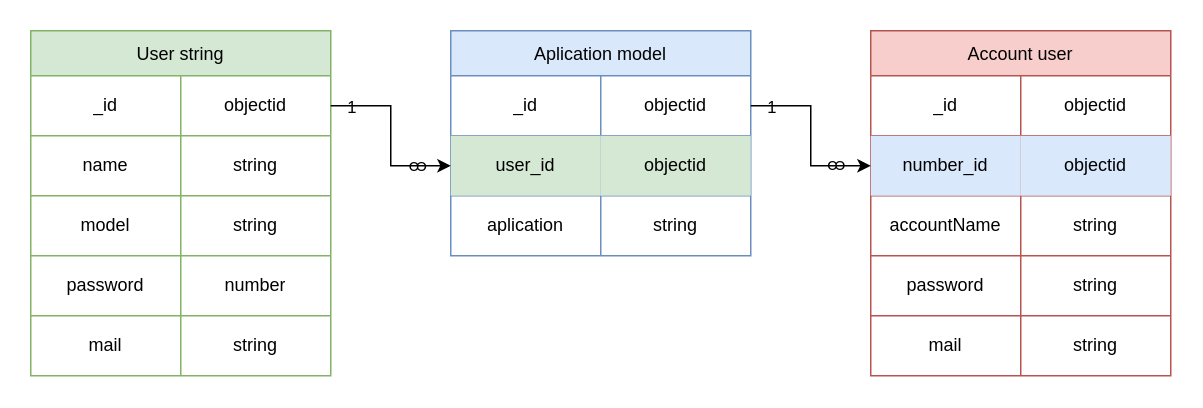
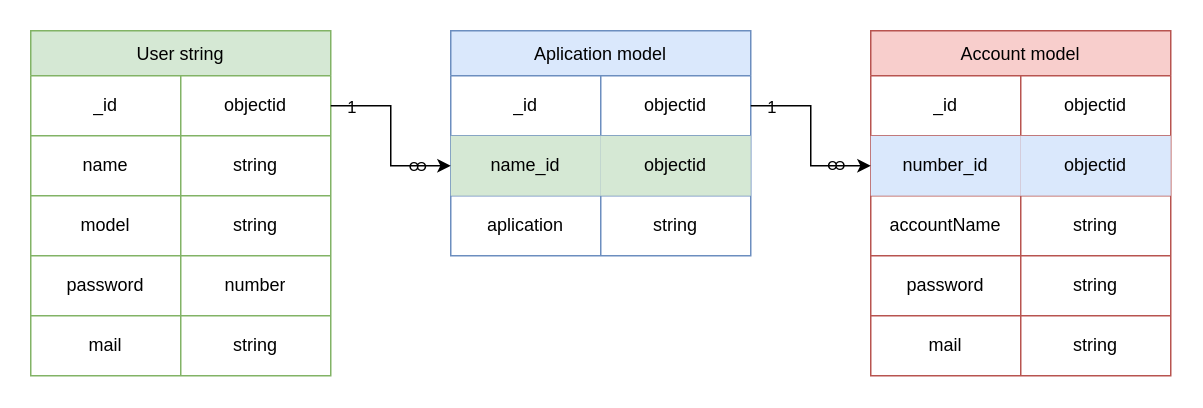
  <mxCell id="0" />
  <mxCell id="1" parent="0" />
  <mxCell id="2" value="User string" style="shape=table;startSize=30;container=1;collapsible=0;childLayout=tableLayout;labelBackgroundColor=none;fillColor=#d5e8d4;strokeColor=#82b366;" vertex="1" parent="1"><mxGeometry x="20" y="20" width="200" height="230" as="geometry" /></mxCell>
  <mxCell id="3" value="" style="shape=tableRow;horizontal=0;startSize=0;swimlaneHead=0;swimlaneBody=0;top=0;left=0;bottom=0;right=0;collapsible=0;dropTarget=0;fillColor=none;points=[[0,0.5],[1,0.5]];portConstraint=eastwest;labelBackgroundColor=none;" vertex="1" parent="2"><mxGeometry y="30" width="200" height="40" as="geometry" /></mxCell>
  <mxCell id="4" value="_id" style="shape=partialRectangle;html=1;whiteSpace=wrap;connectable=0;overflow=hidden;fillColor=none;top=0;left=0;bottom=0;right=0;pointerEvents=1;labelBackgroundColor=none;" vertex="1" parent="3"><mxGeometry width="100" height="40" as="geometry"><mxRectangle width="100" height="40" as="alternateBounds" /></mxGeometry></mxCell>
  <mxCell id="5" value="objectid" style="shape=partialRectangle;html=1;whiteSpace=wrap;connectable=0;overflow=hidden;fillColor=none;top=0;left=0;bottom=0;right=0;pointerEvents=1;labelBackgroundColor=none;" vertex="1" parent="3"><mxGeometry x="100" width="100" height="40" as="geometry"><mxRectangle width="100" height="40" as="alternateBounds" /></mxGeometry></mxCell>
  <mxCell id="6" value="" style="shape=tableRow;horizontal=0;startSize=0;swimlaneHead=0;swimlaneBody=0;top=0;left=0;bottom=0;right=0;collapsible=0;dropTarget=0;fillColor=none;points=[[0,0.5],[1,0.5]];portConstraint=eastwest;labelBackgroundColor=none;" vertex="1" parent="2"><mxGeometry y="70" width="200" height="40" as="geometry" /></mxCell>
  <mxCell id="7" value="name" style="shape=partialRectangle;html=1;whiteSpace=wrap;connectable=0;overflow=hidden;fillColor=none;top=0;left=0;bottom=0;right=0;pointerEvents=1;labelBackgroundColor=none;" vertex="1" parent="6"><mxGeometry width="100" height="40" as="geometry"><mxRectangle width="100" height="40" as="alternateBounds" /></mxGeometry></mxCell>
  <mxCell id="8" value="string" style="shape=partialRectangle;html=1;whiteSpace=wrap;connectable=0;overflow=hidden;fillColor=none;top=0;left=0;bottom=0;right=0;pointerEvents=1;labelBackgroundColor=none;" vertex="1" parent="6"><mxGeometry x="100" width="100" height="40" as="geometry"><mxRectangle width="100" height="40" as="alternateBounds" /></mxGeometry></mxCell>
  <mxCell id="9" value="" style="shape=tableRow;horizontal=0;startSize=0;swimlaneHead=0;swimlaneBody=0;top=0;left=0;bottom=0;right=0;collapsible=0;dropTarget=0;fillColor=none;points=[[0,0.5],[1,0.5]];portConstraint=eastwest;labelBackgroundColor=none;" vertex="1" parent="2"><mxGeometry y="110" width="200" height="40" as="geometry" /></mxCell>
  <mxCell id="10" value="model" style="shape=partialRectangle;html=1;whiteSpace=wrap;connectable=0;overflow=hidden;fillColor=none;top=0;left=0;bottom=0;right=0;pointerEvents=1;labelBackgroundColor=none;" vertex="1" parent="9"><mxGeometry width="100" height="40" as="geometry"><mxRectangle width="100" height="40" as="alternateBounds" /></mxGeometry></mxCell>
  <mxCell id="11" value="string" style="shape=partialRectangle;html=1;whiteSpace=wrap;connectable=0;overflow=hidden;fillColor=none;top=0;left=0;bottom=0;right=0;pointerEvents=1;labelBackgroundColor=none;" vertex="1" parent="9"><mxGeometry x="100" width="100" height="40" as="geometry"><mxRectangle width="100" height="40" as="alternateBounds" /></mxGeometry></mxCell>
  <mxCell id="12" value="" style="shape=tableRow;horizontal=0;startSize=0;swimlaneHead=0;swimlaneBody=0;top=0;left=0;bottom=0;right=0;collapsible=0;dropTarget=0;fillColor=none;points=[[0,0.5],[1,0.5]];portConstraint=eastwest;labelBackgroundColor=none;" vertex="1" parent="2"><mxGeometry y="150" width="200" height="40" as="geometry" /></mxCell>
  <mxCell id="13" value="password" style="shape=partialRectangle;html=1;whiteSpace=wrap;connectable=0;overflow=hidden;fillColor=none;top=0;left=0;bottom=0;right=0;pointerEvents=1;labelBackgroundColor=none;" vertex="1" parent="12"><mxGeometry width="100" height="40" as="geometry"><mxRectangle width="100" height="40" as="alternateBounds" /></mxGeometry></mxCell>
  <mxCell id="14" value="number" style="shape=partialRectangle;html=1;whiteSpace=wrap;connectable=0;overflow=hidden;fillColor=none;top=0;left=0;bottom=0;right=0;pointerEvents=1;labelBackgroundColor=none;" vertex="1" parent="12"><mxGeometry x="100" width="100" height="40" as="geometry"><mxRectangle width="100" height="40" as="alternateBounds" /></mxGeometry></mxCell>
  <mxCell id="15" value="" style="shape=tableRow;horizontal=0;startSize=0;swimlaneHead=0;swimlaneBody=0;top=0;left=0;bottom=0;right=0;collapsible=0;dropTarget=0;fillColor=none;points=[[0,0.5],[1,0.5]];portConstraint=eastwest;labelBackgroundColor=none;" vertex="1" parent="2"><mxGeometry y="190" width="200" height="40" as="geometry" /></mxCell>
  <mxCell id="16" value="mail" style="shape=partialRectangle;html=1;whiteSpace=wrap;connectable=0;overflow=hidden;fillColor=none;top=0;left=0;bottom=0;right=0;pointerEvents=1;labelBackgroundColor=none;" vertex="1" parent="15"><mxGeometry width="100" height="40" as="geometry"><mxRectangle width="100" height="40" as="alternateBounds" /></mxGeometry></mxCell>
  <mxCell id="17" value="string" style="shape=partialRectangle;html=1;whiteSpace=wrap;connectable=0;overflow=hidden;fillColor=none;top=0;left=0;bottom=0;right=0;pointerEvents=1;labelBackgroundColor=none;" vertex="1" parent="15"><mxGeometry x="100" width="100" height="40" as="geometry"><mxRectangle width="100" height="40" as="alternateBounds" /></mxGeometry></mxCell>
  <mxCell id="18" value="Aplication model" style="shape=table;startSize=30;container=1;collapsible=0;childLayout=tableLayout;labelBackgroundColor=none;fillColor=#dae8fc;strokeColor=#6c8ebf;" vertex="1" parent="1"><mxGeometry x="300" y="20" width="200" height="150" as="geometry" /></mxCell>
  <mxCell id="19" value="" style="shape=tableRow;horizontal=0;startSize=0;swimlaneHead=0;swimlaneBody=0;top=0;left=0;bottom=0;right=0;collapsible=0;dropTarget=0;fillColor=none;points=[[0,0.5],[1,0.5]];portConstraint=eastwest;labelBackgroundColor=none;" vertex="1" parent="18"><mxGeometry y="30" width="200" height="40" as="geometry" /></mxCell>
  <mxCell id="20" value="_id" style="shape=partialRectangle;html=1;whiteSpace=wrap;connectable=0;overflow=hidden;fillColor=none;top=0;left=0;bottom=0;right=0;pointerEvents=1;labelBackgroundColor=none;" vertex="1" parent="19"><mxGeometry width="100" height="40" as="geometry"><mxRectangle width="100" height="40" as="alternateBounds" /></mxGeometry></mxCell>
  <mxCell id="21" value="objectid" style="shape=partialRectangle;html=1;whiteSpace=wrap;connectable=0;overflow=hidden;fillColor=none;top=0;left=0;bottom=0;right=0;pointerEvents=1;labelBackgroundColor=none;" vertex="1" parent="19"><mxGeometry x="100" width="100" height="40" as="geometry"><mxRectangle width="100" height="40" as="alternateBounds" /></mxGeometry></mxCell>
  <mxCell id="22" value="" style="shape=tableRow;horizontal=0;startSize=0;swimlaneHead=0;swimlaneBody=0;top=0;left=0;bottom=0;right=0;collapsible=0;dropTarget=0;fillColor=none;points=[[0,0.5],[1,0.5]];portConstraint=eastwest;labelBackgroundColor=none;" vertex="1" parent="18"><mxGeometry y="70" width="200" height="40" as="geometry" /></mxCell>
- <mxCell id="23" value="user_id" style="shape=partialRectangle;html=1;whiteSpace=wrap;connectable=0;overflow=hidden;fillColor=#d5e8d4;top=0;left=0;bottom=0;right=0;pointerEvents=1;labelBackgroundColor=none;strokeColor=#82b366;" vertex="1" parent="22"><mxGeometry width="100" height="40" as="geometry"><mxRectangle width="100" height="40" as="alternateBounds" /></mxGeometry></mxCell>
+ <mxCell id="23" value="name_id" style="shape=partialRectangle;html=1;whiteSpace=wrap;connectable=0;overflow=hidden;fillColor=#d5e8d4;top=0;left=0;bottom=0;right=0;pointerEvents=1;labelBackgroundColor=none;strokeColor=#82b366;" vertex="1" parent="22"><mxGeometry width="100" height="40" as="geometry"><mxRectangle width="100" height="40" as="alternateBounds" /></mxGeometry></mxCell>
  <mxCell id="24" value="objectid" style="shape=partialRectangle;html=1;whiteSpace=wrap;connectable=0;overflow=hidden;fillColor=#d5e8d4;top=0;left=0;bottom=0;right=0;pointerEvents=1;labelBackgroundColor=none;strokeColor=#82b366;" vertex="1" parent="22"><mxGeometry x="100" width="100" height="40" as="geometry"><mxRectangle width="100" height="40" as="alternateBounds" /></mxGeometry></mxCell>
  <mxCell id="25" value="" style="shape=tableRow;horizontal=0;startSize=0;swimlaneHead=0;swimlaneBody=0;top=0;left=0;bottom=0;right=0;collapsible=0;dropTarget=0;fillColor=none;points=[[0,0.5],[1,0.5]];portConstraint=eastwest;labelBackgroundColor=none;" vertex="1" parent="18"><mxGeometry y="110" width="200" height="40" as="geometry" /></mxCell>
  <mxCell id="26" value="aplication" style="shape=partialRectangle;html=1;whiteSpace=wrap;connectable=0;overflow=hidden;fillColor=none;top=0;left=0;bottom=0;right=0;pointerEvents=1;labelBackgroundColor=none;" vertex="1" parent="25"><mxGeometry width="100" height="40" as="geometry"><mxRectangle width="100" height="40" as="alternateBounds" /></mxGeometry></mxCell>
  <mxCell id="27" value="string" style="shape=partialRectangle;html=1;whiteSpace=wrap;connectable=0;overflow=hidden;fillColor=none;top=0;left=0;bottom=0;right=0;pointerEvents=1;labelBackgroundColor=none;" vertex="1" parent="25"><mxGeometry x="100" width="100" height="40" as="geometry"><mxRectangle width="100" height="40" as="alternateBounds" /></mxGeometry></mxCell>
  <mxCell id="28" style="edgeStyle=orthogonalEdgeStyle;rounded=0;orthogonalLoop=1;jettySize=auto;html=1;labelBackgroundColor=none;fontColor=default;" edge="1" parent="1" source="3" target="22"><mxGeometry relative="1" as="geometry" /></mxCell>
  <mxCell id="29" value="1" style="edgeLabel;html=1;align=center;verticalAlign=middle;resizable=0;points=[];labelBackgroundColor=none;" vertex="1" connectable="0" parent="28"><mxGeometry x="-0.778" relative="1" as="geometry"><mxPoint as="offset" /></mxGeometry></mxCell>
  <mxCell id="30" value="ထ" style="edgeLabel;html=1;align=center;verticalAlign=middle;resizable=0;points=[];labelBackgroundColor=none;" vertex="1" connectable="0" parent="28"><mxGeometry x="0.664" y="1" relative="1" as="geometry"><mxPoint x="-3" as="offset" /></mxGeometry></mxCell>
- <mxCell id="31" value="Account user" style="shape=table;startSize=30;container=1;collapsible=0;childLayout=tableLayout;labelBackgroundColor=none;fillColor=#f8cecc;strokeColor=#b85450;" vertex="1" parent="1"><mxGeometry x="580" y="20" width="200" height="230" as="geometry" /></mxCell>
+ <mxCell id="31" value="Account model" style="shape=table;startSize=30;container=1;collapsible=0;childLayout=tableLayout;labelBackgroundColor=none;fillColor=#f8cecc;strokeColor=#b85450;" vertex="1" parent="1"><mxGeometry x="580" y="20" width="200" height="230" as="geometry" /></mxCell>
  <mxCell id="32" value="" style="shape=tableRow;horizontal=0;startSize=0;swimlaneHead=0;swimlaneBody=0;top=0;left=0;bottom=0;right=0;collapsible=0;dropTarget=0;fillColor=none;points=[[0,0.5],[1,0.5]];portConstraint=eastwest;labelBackgroundColor=none;" vertex="1" parent="31"><mxGeometry y="30" width="200" height="40" as="geometry" /></mxCell>
  <mxCell id="33" value="_id" style="shape=partialRectangle;html=1;whiteSpace=wrap;connectable=0;overflow=hidden;fillColor=none;top=0;left=0;bottom=0;right=0;pointerEvents=1;labelBackgroundColor=none;" vertex="1" parent="32"><mxGeometry width="100" height="40" as="geometry"><mxRectangle width="100" height="40" as="alternateBounds" /></mxGeometry></mxCell>
  <mxCell id="34" value="objectid" style="shape=partialRectangle;html=1;whiteSpace=wrap;connectable=0;overflow=hidden;fillColor=none;top=0;left=0;bottom=0;right=0;pointerEvents=1;labelBackgroundColor=none;" vertex="1" parent="32"><mxGeometry x="100" width="100" height="40" as="geometry"><mxRectangle width="100" height="40" as="alternateBounds" /></mxGeometry></mxCell>
  <mxCell id="35" value="" style="shape=tableRow;horizontal=0;startSize=0;swimlaneHead=0;swimlaneBody=0;top=0;left=0;bottom=0;right=0;collapsible=0;dropTarget=0;fillColor=none;points=[[0,0.5],[1,0.5]];portConstraint=eastwest;labelBackgroundColor=none;" vertex="1" parent="31"><mxGeometry y="70" width="200" height="40" as="geometry" /></mxCell>
  <mxCell id="36" value="number_id" style="shape=partialRectangle;html=1;whiteSpace=wrap;connectable=0;overflow=hidden;fillColor=#dae8fc;top=0;left=0;bottom=0;right=0;pointerEvents=1;labelBackgroundColor=none;strokeColor=#6c8ebf;" vertex="1" parent="35"><mxGeometry width="100" height="40" as="geometry"><mxRectangle width="100" height="40" as="alternateBounds" /></mxGeometry></mxCell>
  <mxCell id="37" value="objectid" style="shape=partialRectangle;html=1;whiteSpace=wrap;connectable=0;overflow=hidden;fillColor=#dae8fc;top=0;left=0;bottom=0;right=0;pointerEvents=1;labelBackgroundColor=none;strokeColor=#6c8ebf;" vertex="1" parent="35"><mxGeometry x="100" width="100" height="40" as="geometry"><mxRectangle width="100" height="40" as="alternateBounds" /></mxGeometry></mxCell>
  <mxCell id="38" value="" style="shape=tableRow;horizontal=0;startSize=0;swimlaneHead=0;swimlaneBody=0;top=0;left=0;bottom=0;right=0;collapsible=0;dropTarget=0;fillColor=none;points=[[0,0.5],[1,0.5]];portConstraint=eastwest;labelBackgroundColor=none;" vertex="1" parent="31"><mxGeometry y="110" width="200" height="40" as="geometry" /></mxCell>
  <mxCell id="39" value="accountName" style="shape=partialRectangle;html=1;whiteSpace=wrap;connectable=0;overflow=hidden;fillColor=none;top=0;left=0;bottom=0;right=0;pointerEvents=1;labelBackgroundColor=none;" vertex="1" parent="38"><mxGeometry width="100" height="40" as="geometry"><mxRectangle width="100" height="40" as="alternateBounds" /></mxGeometry></mxCell>
  <mxCell id="40" value="string" style="shape=partialRectangle;html=1;whiteSpace=wrap;connectable=0;overflow=hidden;fillColor=none;top=0;left=0;bottom=0;right=0;pointerEvents=1;labelBackgroundColor=none;" vertex="1" parent="38"><mxGeometry x="100" width="100" height="40" as="geometry"><mxRectangle width="100" height="40" as="alternateBounds" /></mxGeometry></mxCell>
  <mxCell id="41" value="" style="shape=tableRow;horizontal=0;startSize=0;swimlaneHead=0;swimlaneBody=0;top=0;left=0;bottom=0;right=0;collapsible=0;dropTarget=0;fillColor=none;points=[[0,0.5],[1,0.5]];portConstraint=eastwest;labelBackgroundColor=none;" vertex="1" parent="31"><mxGeometry y="150" width="200" height="40" as="geometry" /></mxCell>
  <mxCell id="42" value="password" style="shape=partialRectangle;html=1;whiteSpace=wrap;connectable=0;overflow=hidden;fillColor=none;top=0;left=0;bottom=0;right=0;pointerEvents=1;labelBackgroundColor=none;" vertex="1" parent="41"><mxGeometry width="100" height="40" as="geometry"><mxRectangle width="100" height="40" as="alternateBounds" /></mxGeometry></mxCell>
  <mxCell id="43" value="string" style="shape=partialRectangle;html=1;whiteSpace=wrap;connectable=0;overflow=hidden;fillColor=none;top=0;left=0;bottom=0;right=0;pointerEvents=1;labelBackgroundColor=none;" vertex="1" parent="41"><mxGeometry x="100" width="100" height="40" as="geometry"><mxRectangle width="100" height="40" as="alternateBounds" /></mxGeometry></mxCell>
  <mxCell id="44" value="" style="shape=tableRow;horizontal=0;startSize=0;swimlaneHead=0;swimlaneBody=0;top=0;left=0;bottom=0;right=0;collapsible=0;dropTarget=0;fillColor=none;points=[[0,0.5],[1,0.5]];portConstraint=eastwest;labelBackgroundColor=none;" vertex="1" parent="31"><mxGeometry y="190" width="200" height="40" as="geometry" /></mxCell>
  <mxCell id="45" value="mail" style="shape=partialRectangle;html=1;whiteSpace=wrap;connectable=0;overflow=hidden;fillColor=none;top=0;left=0;bottom=0;right=0;pointerEvents=1;labelBackgroundColor=none;" vertex="1" parent="44"><mxGeometry width="100" height="40" as="geometry"><mxRectangle width="100" height="40" as="alternateBounds" /></mxGeometry></mxCell>
  <mxCell id="46" value="string" style="shape=partialRectangle;html=1;whiteSpace=wrap;connectable=0;overflow=hidden;fillColor=none;top=0;left=0;bottom=0;right=0;pointerEvents=1;labelBackgroundColor=none;" vertex="1" parent="44"><mxGeometry x="100" width="100" height="40" as="geometry"><mxRectangle width="100" height="40" as="alternateBounds" /></mxGeometry></mxCell>
  <mxCell id="47" style="edgeStyle=orthogonalEdgeStyle;rounded=0;orthogonalLoop=1;jettySize=auto;html=1;labelBackgroundColor=none;fontColor=default;" edge="1" parent="1" source="19" target="35"><mxGeometry relative="1" as="geometry" /></mxCell>
  <mxCell id="48" value="1" style="edgeLabel;html=1;align=center;verticalAlign=middle;resizable=0;points=[];labelBackgroundColor=none;" vertex="1" connectable="0" parent="47"><mxGeometry x="-0.666" relative="1" as="geometry"><mxPoint x="-7" as="offset" /></mxGeometry></mxCell>
  <mxCell id="49" value="ထ" style="edgeLabel;html=1;align=center;verticalAlign=middle;resizable=0;points=[];labelBackgroundColor=none;" vertex="1" connectable="0" parent="47"><mxGeometry x="0.618" y="2" relative="1" as="geometry"><mxPoint x="-1" as="offset" /></mxGeometry></mxCell>
